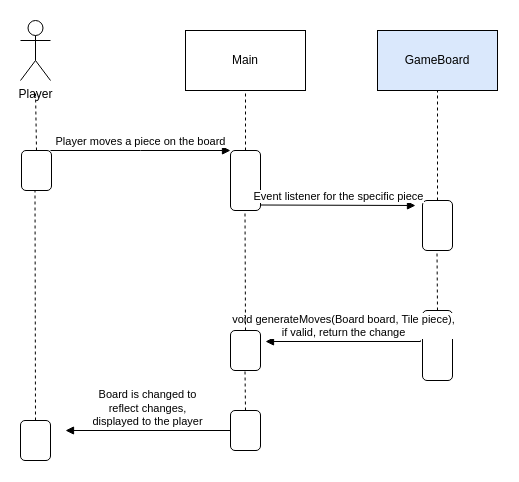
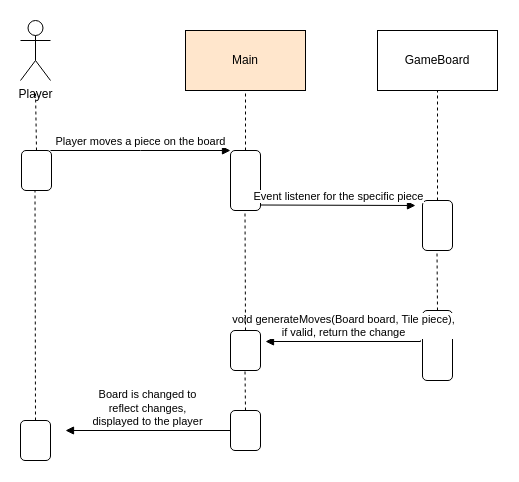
  <mxCell id="0" />
  <mxCell id="1" parent="0" />
- <mxCell id="2" value="Main" style="rounded=0;whiteSpace=wrap;html=1;" parent="1" vertex="1"><mxGeometry x="185" y="30" width="120" height="60" as="geometry" /></mxCell>
- <mxCell id="3" value="GameBoard" style="rounded=0;whiteSpace=wrap;html=1;fillColor=#dae8fc;" parent="1" vertex="1"><mxGeometry x="377" y="30" width="120" height="60" as="geometry" /></mxCell>
+ <mxCell id="2" value="Main" style="rounded=0;whiteSpace=wrap;html=1;fillColor=#ffe6cc;" parent="1" vertex="1"><mxGeometry x="185" y="30" width="120" height="60" as="geometry" /></mxCell>
+ <mxCell id="3" value="GameBoard" style="rounded=0;whiteSpace=wrap;html=1;" parent="1" vertex="1"><mxGeometry x="377" y="30" width="120" height="60" as="geometry" /></mxCell>
  <mxCell id="4" value="" style="rounded=1;whiteSpace=wrap;html=1;" parent="1" vertex="1"><mxGeometry x="21" y="150" width="30" height="40" as="geometry" /></mxCell>
  <mxCell id="5" value="" style="endArrow=none;dashed=1;html=1;rounded=0;exitX=0.5;exitY=0;exitDx=0;exitDy=0;" parent="1" source="4" edge="1"><mxGeometry width="50" height="50" relative="1" as="geometry"><mxPoint x="-15" y="140" as="sourcePoint" /><mxPoint x="35" y="90" as="targetPoint" /></mxGeometry></mxCell>
  <mxCell id="6" value="Player moves a piece on the board" style="html=1;verticalAlign=bottom;endArrow=block;edgeStyle=elbowEdgeStyle;elbow=vertical;curved=0;rounded=0;entryX=0;entryY=0;entryDx=0;entryDy=0;" parent="1" target="8" edge="1"><mxGeometry width="80" relative="1" as="geometry"><mxPoint x="50" y="150" as="sourcePoint" /><mxPoint x="235" y="150" as="targetPoint" /></mxGeometry></mxCell>
  <mxCell id="7" value="Player" style="shape=umlActor;verticalLabelPosition=bottom;verticalAlign=top;html=1;" parent="1" vertex="1"><mxGeometry x="20" y="20" width="30" height="60" as="geometry" /></mxCell>
  <mxCell id="8" value="" style="rounded=1;whiteSpace=wrap;html=1;" parent="1" vertex="1"><mxGeometry x="230" y="150" width="30" height="60" as="geometry" /></mxCell>
  <mxCell id="9" value="" style="endArrow=none;dashed=1;html=1;rounded=0;exitX=0.5;exitY=0;exitDx=0;exitDy=0;" parent="1" source="8" edge="1"><mxGeometry width="50" height="50" relative="1" as="geometry"><mxPoint x="195" y="140" as="sourcePoint" /><mxPoint x="245" y="90" as="targetPoint" /></mxGeometry></mxCell>
  <mxCell id="10" value="" style="rounded=1;whiteSpace=wrap;html=1;" parent="1" vertex="1"><mxGeometry x="422" y="200" width="30" height="50" as="geometry" /></mxCell>
  <mxCell id="11" value="" style="endArrow=none;dashed=1;html=1;rounded=0;exitX=0.5;exitY=0;exitDx=0;exitDy=0;" parent="1" source="10" edge="1"><mxGeometry width="50" height="50" relative="1" as="geometry"><mxPoint x="387" y="140" as="sourcePoint" /><mxPoint x="437" y="90" as="targetPoint" /></mxGeometry></mxCell>
  <mxCell id="12" value="Event listener for the specific piece" style="html=1;verticalAlign=bottom;endArrow=block;edgeStyle=elbowEdgeStyle;elbow=vertical;curved=0;rounded=0;" parent="1" edge="1"><mxGeometry width="80" relative="1" as="geometry"><mxPoint x="260" y="204.5" as="sourcePoint" /><mxPoint x="415" y="205" as="targetPoint" /></mxGeometry></mxCell>
  <mxCell id="13" value="" style="endArrow=none;dashed=1;html=1;rounded=0;" parent="1" edge="1"><mxGeometry width="50" height="50" relative="1" as="geometry"><mxPoint x="437" y="310" as="sourcePoint" /><mxPoint x="436.5" y="250" as="targetPoint" /></mxGeometry></mxCell>
  <mxCell id="14" value="" style="rounded=1;whiteSpace=wrap;html=1;" parent="1" vertex="1"><mxGeometry x="422" y="310" width="30" height="70" as="geometry" /></mxCell>
  <mxCell id="15" value="&lt;div&gt;void generateMoves(Board board, Tile piece),&lt;/div&gt;&lt;div&gt;if valid, return the change&lt;/div&gt;" style="html=1;verticalAlign=bottom;endArrow=block;edgeStyle=elbowEdgeStyle;elbow=vertical;curved=0;rounded=0;" parent="1" edge="1"><mxGeometry width="80" relative="1" as="geometry"><mxPoint x="420" y="340" as="sourcePoint" /><mxPoint x="265" y="341" as="targetPoint" /></mxGeometry></mxCell>
  <mxCell id="16" value="" style="rounded=1;whiteSpace=wrap;html=1;" parent="1" vertex="1"><mxGeometry x="230" y="330" width="30" height="40" as="geometry" /></mxCell>
  <mxCell id="17" value="" style="endArrow=none;dashed=1;html=1;rounded=0;exitX=0.5;exitY=0;exitDx=0;exitDy=0;" parent="1" source="16" edge="1"><mxGeometry width="50" height="50" relative="1" as="geometry"><mxPoint x="244.5" y="270" as="sourcePoint" /><mxPoint x="244.5" y="210" as="targetPoint" /></mxGeometry></mxCell>
  <mxCell id="18" value="" style="rounded=1;whiteSpace=wrap;html=1;" parent="1" vertex="1"><mxGeometry x="20" y="420" width="30" height="40" as="geometry" /></mxCell>
  <mxCell id="19" value="" style="endArrow=none;dashed=1;html=1;rounded=0;exitX=0.5;exitY=0;exitDx=0;exitDy=0;" parent="1" source="18" edge="1"><mxGeometry width="50" height="50" relative="1" as="geometry"><mxPoint x="35" y="310" as="sourcePoint" /><mxPoint x="34.5" y="190" as="targetPoint" /></mxGeometry></mxCell>
  <mxCell id="20" value="" style="endArrow=none;dashed=1;html=1;rounded=0;" parent="1" edge="1"><mxGeometry width="50" height="50" relative="1" as="geometry"><mxPoint x="245" y="410" as="sourcePoint" /><mxPoint x="244.5" y="370" as="targetPoint" /></mxGeometry></mxCell>
  <mxCell id="21" value="" style="rounded=1;whiteSpace=wrap;html=1;" parent="1" vertex="1"><mxGeometry x="230" y="410" width="30" height="40" as="geometry" /></mxCell>
  <mxCell id="22" value="&lt;div&gt;Board is changed to &lt;br&gt;&lt;/div&gt;&lt;div&gt;reflect changes,&lt;/div&gt;&lt;div&gt;displayed to the player&lt;/div&gt;" style="html=1;verticalAlign=bottom;endArrow=block;edgeStyle=elbowEdgeStyle;elbow=vertical;curved=0;rounded=0;exitX=0;exitY=0.5;exitDx=0;exitDy=0;" parent="1" source="21" edge="1"><mxGeometry width="80" relative="1" as="geometry"><mxPoint x="125" y="429.5" as="sourcePoint" /><mxPoint x="65" y="430" as="targetPoint" /></mxGeometry></mxCell>
